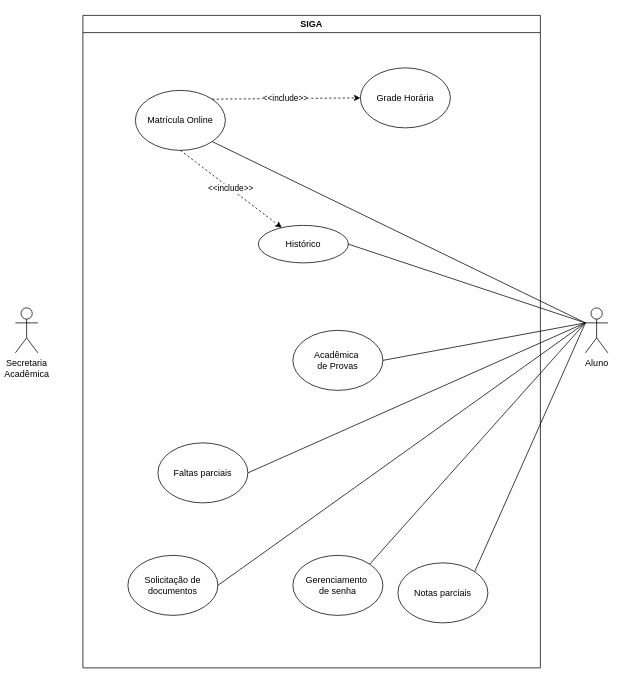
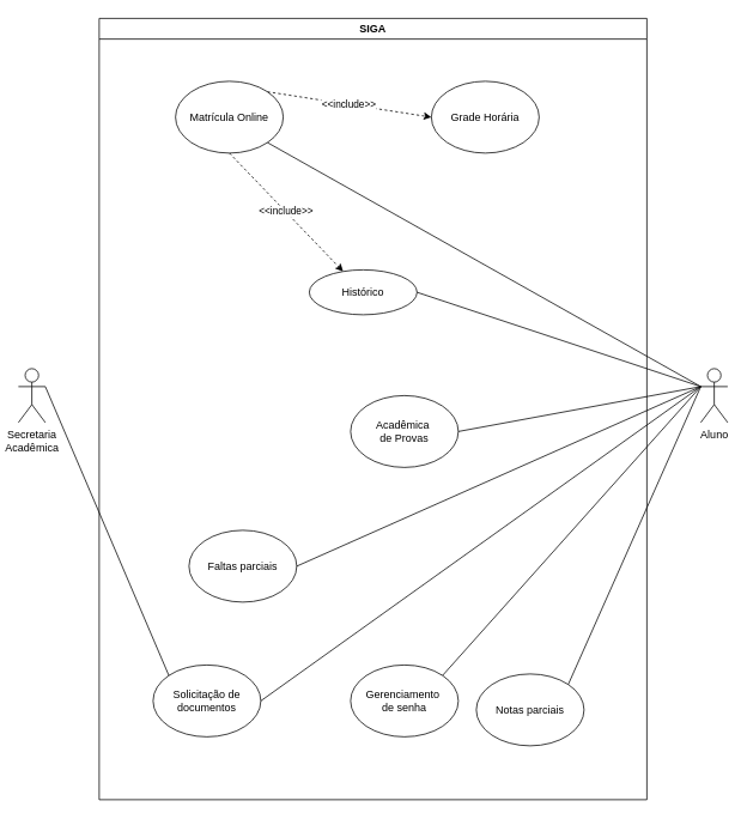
  <mxCell id="0" />
  <mxCell id="1" parent="0" />
  <mxCell id="2" value="SIGA" style="swimlane;whiteSpace=wrap;html=1;" vertex="1" parent="1"><mxGeometry x="110" y="20" width="610" height="870" as="geometry" /></mxCell>
- <mxCell id="3" value="Matrícula Online" style="ellipse;whiteSpace=wrap;html=1;" vertex="1" parent="2"><mxGeometry x="70" y="100" width="120" height="80" as="geometry" /></mxCell>
+ <mxCell id="3" value="Matrícula Online" style="ellipse;whiteSpace=wrap;html=1;" vertex="1" parent="2"><mxGeometry x="85" y="70" width="120" height="80" as="geometry" /></mxCell>
  <mxCell id="4" value="Acadêmica&amp;nbsp;&lt;div&gt;de Provas&lt;/div&gt;" style="ellipse;whiteSpace=wrap;html=1;" vertex="1" parent="2"><mxGeometry x="280" y="420" width="120" height="80" as="geometry" /></mxCell>
  <mxCell id="5" value="Histórico" style="ellipse;whiteSpace=wrap;html=1;" vertex="1" parent="2"><mxGeometry x="234" y="280" width="120" height="50" as="geometry" /></mxCell>
  <mxCell id="6" value="Grade Horária" style="ellipse;whiteSpace=wrap;html=1;" vertex="1" parent="2"><mxGeometry x="370" y="70" width="120" height="80" as="geometry" /></mxCell>
  <mxCell id="7" value="Notas parciais" style="ellipse;whiteSpace=wrap;html=1;" vertex="1" parent="2"><mxGeometry x="420" y="730" width="120" height="80" as="geometry" /></mxCell>
  <mxCell id="8" value="Faltas parciais" style="ellipse;whiteSpace=wrap;html=1;" vertex="1" parent="2"><mxGeometry x="100" y="570" width="120" height="80" as="geometry" /></mxCell>
  <mxCell id="9" value="Gerenciamento&amp;nbsp;&lt;div&gt;de senha&lt;/div&gt;" style="ellipse;whiteSpace=wrap;html=1;" vertex="1" parent="2"><mxGeometry x="280" y="720" width="120" height="80" as="geometry" /></mxCell>
  <mxCell id="10" value="" style="endArrow=classic;html=1;rounded=0;exitX=1;exitY=0;exitDx=0;exitDy=0;dashed=1;entryX=0;entryY=0.5;entryDx=0;entryDy=0;" edge="1" parent="2" source="3" target="6"><mxGeometry width="50" height="50" relative="1" as="geometry"><mxPoint x="331" y="110" as="sourcePoint" /><mxPoint x="381" y="60" as="targetPoint" /></mxGeometry></mxCell>
  <mxCell id="11" value="&amp;lt;&amp;lt;include&amp;gt;&amp;gt;" style="edgeLabel;html=1;align=center;verticalAlign=middle;resizable=0;points=[];" connectable="0" vertex="1" parent="10"><mxGeometry x="-0.017" relative="1" as="geometry"><mxPoint as="offset" /></mxGeometry></mxCell>
  <mxCell id="12" value="" style="endArrow=classic;html=1;rounded=0;exitX=0.5;exitY=1;exitDx=0;exitDy=0;dashed=1;" edge="1" parent="2" source="3" target="5"><mxGeometry width="50" height="50" relative="1" as="geometry"><mxPoint x="173" y="82" as="sourcePoint" /><mxPoint x="370" y="50" as="targetPoint" /></mxGeometry></mxCell>
  <mxCell id="13" value="&amp;lt;&amp;lt;include&amp;gt;&amp;gt;" style="edgeLabel;html=1;align=center;verticalAlign=middle;resizable=0;points=[];" connectable="0" vertex="1" parent="12"><mxGeometry x="-0.017" relative="1" as="geometry"><mxPoint as="offset" /></mxGeometry></mxCell>
  <mxCell id="14" value="Solicitação de documentos" style="ellipse;whiteSpace=wrap;html=1;" vertex="1" parent="2"><mxGeometry x="60" y="720" width="120" height="80" as="geometry" /></mxCell>
  <mxCell id="15" value="Aluno" style="shape=umlActor;verticalLabelPosition=bottom;verticalAlign=top;html=1;outlineConnect=0;" vertex="1" parent="1"><mxGeometry x="780" y="410" width="30" height="60" as="geometry" /></mxCell>
  <mxCell id="16" value="" style="endArrow=none;html=1;rounded=0;exitX=0;exitY=0.333;exitDx=0;exitDy=0;exitPerimeter=0;entryX=1;entryY=1;entryDx=0;entryDy=0;" edge="1" parent="1" source="15" target="3"><mxGeometry width="50" height="50" relative="1" as="geometry"><mxPoint x="690" y="260" as="sourcePoint" /><mxPoint x="740" y="210" as="targetPoint" /></mxGeometry></mxCell>
  <mxCell id="17" value="" style="endArrow=none;html=1;rounded=0;entryX=0;entryY=0.333;entryDx=0;entryDy=0;entryPerimeter=0;exitX=1;exitY=0.5;exitDx=0;exitDy=0;" edge="1" parent="1" source="4" target="15"><mxGeometry width="50" height="50" relative="1" as="geometry"><mxPoint x="660" y="430" as="sourcePoint" /><mxPoint x="710" y="380" as="targetPoint" /></mxGeometry></mxCell>
  <mxCell id="18" value="" style="endArrow=none;html=1;rounded=0;entryX=0;entryY=0.333;entryDx=0;entryDy=0;entryPerimeter=0;exitX=1;exitY=0.5;exitDx=0;exitDy=0;" edge="1" parent="1" source="5" target="15"><mxGeometry width="50" height="50" relative="1" as="geometry"><mxPoint x="610" y="410" as="sourcePoint" /><mxPoint x="660" y="360" as="targetPoint" /></mxGeometry></mxCell>
  <mxCell id="19" value="" style="endArrow=none;html=1;rounded=0;entryX=0;entryY=0.333;entryDx=0;entryDy=0;entryPerimeter=0;exitX=1;exitY=0;exitDx=0;exitDy=0;" edge="1" parent="1" source="7" target="15"><mxGeometry width="50" height="50" relative="1" as="geometry"><mxPoint x="640" y="510" as="sourcePoint" /><mxPoint x="690" y="460" as="targetPoint" /></mxGeometry></mxCell>
  <mxCell id="20" value="" style="endArrow=none;html=1;rounded=0;entryX=0;entryY=0.333;entryDx=0;entryDy=0;entryPerimeter=0;exitX=1;exitY=0.5;exitDx=0;exitDy=0;" edge="1" parent="1" source="8" target="15"><mxGeometry width="50" height="50" relative="1" as="geometry"><mxPoint x="320" y="620" as="sourcePoint" /><mxPoint x="670" y="530" as="targetPoint" /></mxGeometry></mxCell>
  <mxCell id="21" value="" style="endArrow=none;html=1;rounded=0;entryX=0;entryY=0.333;entryDx=0;entryDy=0;entryPerimeter=0;exitX=1;exitY=0;exitDx=0;exitDy=0;" edge="1" parent="1" source="9" target="15"><mxGeometry width="50" height="50" relative="1" as="geometry"><mxPoint x="600" y="600" as="sourcePoint" /><mxPoint x="650" y="550" as="targetPoint" /></mxGeometry></mxCell>
  <mxCell id="22" value="" style="endArrow=none;html=1;rounded=0;entryX=0;entryY=0.333;entryDx=0;entryDy=0;entryPerimeter=0;exitX=1;exitY=0.5;exitDx=0;exitDy=0;" edge="1" parent="1" source="14" target="15"><mxGeometry width="50" height="50" relative="1" as="geometry"><mxPoint x="560" y="660" as="sourcePoint" /><mxPoint x="610" y="610" as="targetPoint" /></mxGeometry></mxCell>
  <mxCell id="23" value="Secretaria&lt;div&gt;Acadêmica&lt;/div&gt;" style="shape=umlActor;verticalLabelPosition=bottom;verticalAlign=top;html=1;outlineConnect=0;" vertex="1" parent="1"><mxGeometry x="20" y="410" width="30" height="60" as="geometry" /></mxCell>
+ <mxCell id="24" value="" style="endArrow=none;html=1;rounded=0;exitX=1;exitY=0.333;exitDx=0;exitDy=0;exitPerimeter=0;entryX=0;entryY=0;entryDx=0;entryDy=0;" edge="1" parent="1" source="23" target="14"><mxGeometry width="50" height="50" relative="1" as="geometry"><mxPoint x="130" y="530" as="sourcePoint" /><mxPoint x="180" y="480" as="targetPoint" /></mxGeometry></mxCell>
